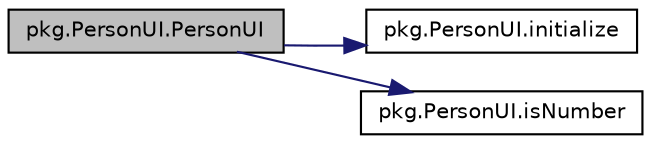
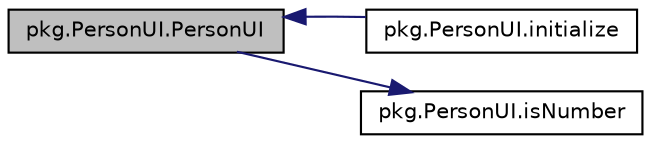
  digraph {
    rankdir=LR
    node [color=black fillcolor=white fontname=Helvetica fontsize=10 shape=record style=filled]
    edge [color=midnightblue fontname=Helvetica fontsize=10 labelfontname=Helvetica labelfontsize=10 style=solid]
    n1 [fillcolor=grey75 fontcolor=black height=0.2 label="pkg.PersonUI.PersonUI" width=0.4]
    n2 [height=0.2 label="pkg.PersonUI.initialize" width=0.4]
    n3 [height=0.2 label="pkg.PersonUI.isNumber" width=0.4]
-   n1 -> n2
+   n2 -> n1
    n1 -> n3
  }
